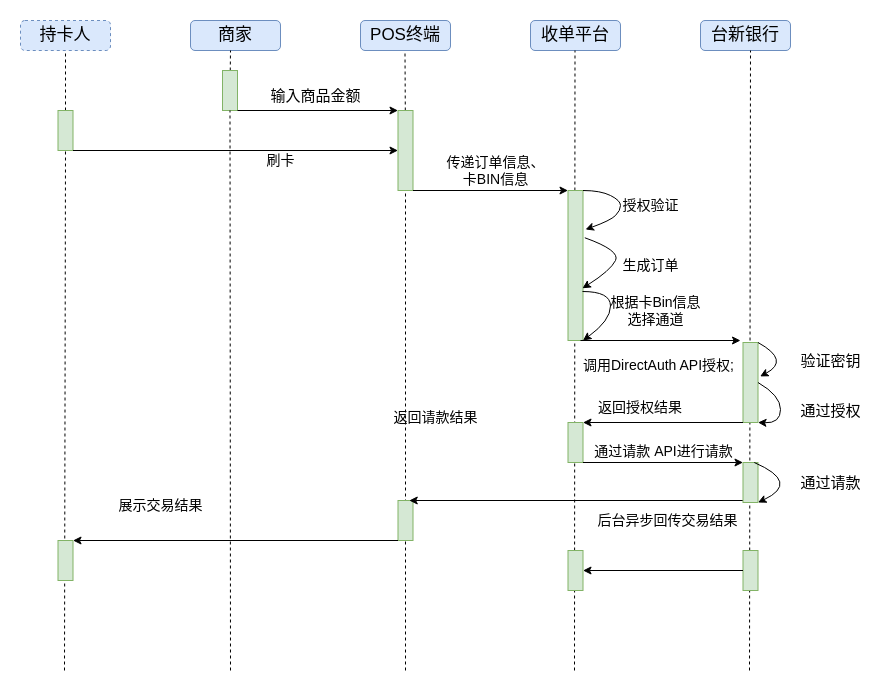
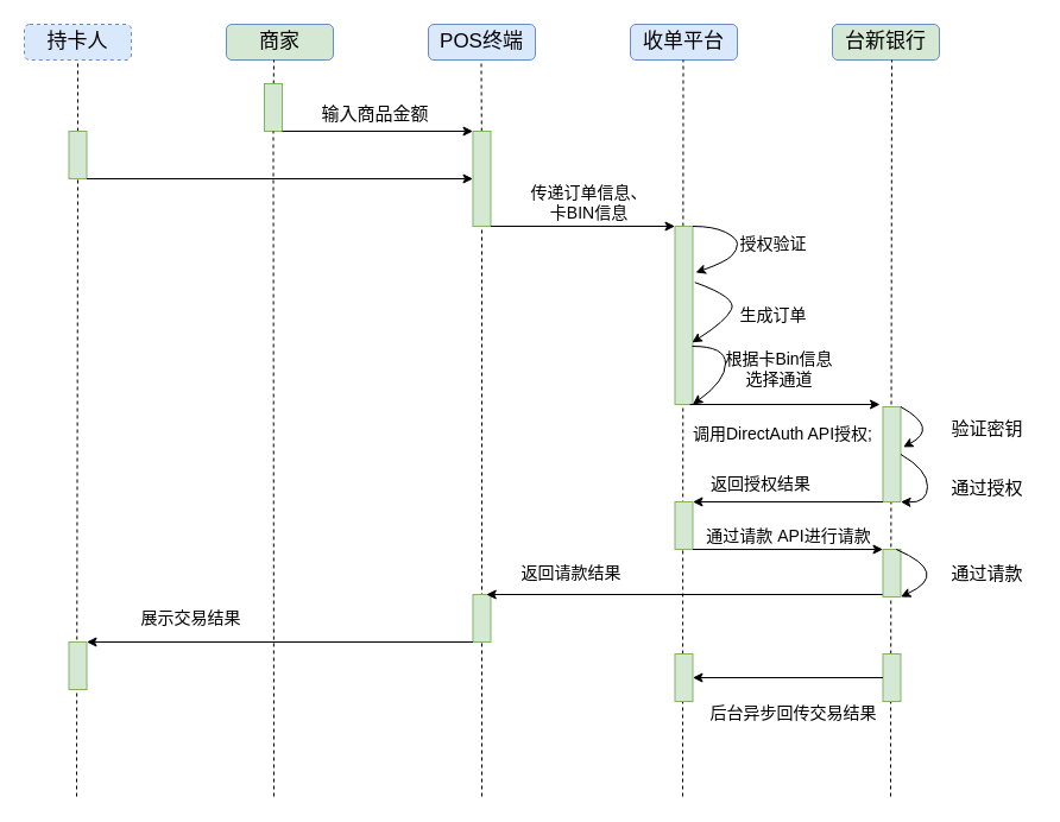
  <mxCell id="0" />
  <mxCell id="1" parent="0" />
  <mxCell id="2" value="持卡人" style="rounded=1;whiteSpace=wrap;html=1;fillColor=#dae8fc;strokeColor=#6c8ebf;fontSize=17;dashed=1;" parent="1" vertex="1"><mxGeometry x="20" y="20" width="90" height="30" as="geometry" /></mxCell>
- <mxCell id="3" value="商家" style="rounded=1;whiteSpace=wrap;html=1;fillColor=#dae8fc;strokeColor=#6c8ebf;fontSize=17;" parent="1" vertex="1"><mxGeometry x="190" y="20" width="90" height="30" as="geometry" /></mxCell>
+ <mxCell id="3" value="商家" style="rounded=1;whiteSpace=wrap;html=1;fillColor=#d5e8d4;strokeColor=#6c8ebf;fontSize=17;" parent="1" vertex="1"><mxGeometry x="190" y="20" width="90" height="30" as="geometry" /></mxCell>
  <mxCell id="4" value="POS终端" style="rounded=1;whiteSpace=wrap;html=1;fillColor=#dae8fc;strokeColor=#6c8ebf;fontSize=17;" parent="1" vertex="1"><mxGeometry x="360" y="20" width="90" height="30" as="geometry" /></mxCell>
  <mxCell id="5" value="收单平台" style="rounded=1;whiteSpace=wrap;html=1;fillColor=#dae8fc;strokeColor=#6c8ebf;fontSize=17;" parent="1" vertex="1"><mxGeometry x="530" y="20" width="90" height="30" as="geometry" /></mxCell>
- <mxCell id="6" value="台新银行" style="rounded=1;whiteSpace=wrap;html=1;fillColor=#dae8fc;strokeColor=#6c8ebf;fontSize=17;" parent="1" vertex="1"><mxGeometry x="700" y="20" width="90" height="30" as="geometry" /></mxCell>
+ <mxCell id="6" value="台新银行" style="rounded=1;whiteSpace=wrap;html=1;fillColor=#d5e8d4;strokeColor=#6c8ebf;fontSize=17;" parent="1" vertex="1"><mxGeometry x="700" y="20" width="90" height="30" as="geometry" /></mxCell>
  <mxCell id="7" value="" style="endArrow=none;dashed=1;html=1;fontSize=17;entryX=0.5;entryY=1;entryDx=0;entryDy=0;" parent="1" source="14" target="2" edge="1"><mxGeometry width="50" height="50" relative="1" as="geometry"><mxPoint x="65" y="550" as="sourcePoint" /><mxPoint x="90" y="90" as="targetPoint" /></mxGeometry></mxCell>
  <mxCell id="8" value="" style="endArrow=none;dashed=1;html=1;fontSize=17;entryX=0.5;entryY=1;entryDx=0;entryDy=0;" parent="1" source="12" edge="1"><mxGeometry width="50" height="50" relative="1" as="geometry"><mxPoint x="230" y="550" as="sourcePoint" /><mxPoint x="230" y="50" as="targetPoint" /></mxGeometry></mxCell>
  <mxCell id="9" value="" style="endArrow=none;dashed=1;html=1;fontSize=17;entryX=0.5;entryY=1;entryDx=0;entryDy=0;" parent="1" source="16" edge="1"><mxGeometry width="50" height="50" relative="1" as="geometry"><mxPoint x="404.5" y="550" as="sourcePoint" /><mxPoint x="404.5" y="50" as="targetPoint" /></mxGeometry></mxCell>
  <mxCell id="10" value="" style="endArrow=none;dashed=1;html=1;fontSize=17;entryX=0.5;entryY=1;entryDx=0;entryDy=0;" parent="1" edge="1"><mxGeometry width="50" height="50" relative="1" as="geometry"><mxPoint x="574" y="670" as="sourcePoint" /><mxPoint x="574.5" y="50" as="targetPoint" /></mxGeometry></mxCell>
  <mxCell id="11" value="" style="endArrow=none;dashed=1;html=1;fontSize=17;entryX=0.5;entryY=1;entryDx=0;entryDy=0;" parent="1" edge="1"><mxGeometry width="50" height="50" relative="1" as="geometry"><mxPoint x="749" y="670" as="sourcePoint" /><mxPoint x="750" y="50" as="targetPoint" /></mxGeometry></mxCell>
  <mxCell id="12" value="" style="rounded=0;whiteSpace=wrap;html=1;fontSize=17;fillColor=#d5e8d4;strokeColor=#82b366;" parent="1" vertex="1"><mxGeometry x="222" y="70" width="15" height="40" as="geometry" /></mxCell>
  <mxCell id="13" value="" style="endArrow=none;dashed=1;html=1;fontSize=17;entryX=0.5;entryY=1;entryDx=0;entryDy=0;" parent="1" target="12" edge="1"><mxGeometry width="50" height="50" relative="1" as="geometry"><mxPoint x="230" y="670" as="sourcePoint" /><mxPoint x="230" y="50" as="targetPoint" /></mxGeometry></mxCell>
  <mxCell id="14" value="" style="rounded=0;whiteSpace=wrap;html=1;fontSize=17;fillColor=#d5e8d4;strokeColor=#82b366;" parent="1" vertex="1"><mxGeometry x="57.5" y="110" width="15" height="40" as="geometry" /></mxCell>
  <mxCell id="15" value="" style="endArrow=none;dashed=1;html=1;fontSize=17;entryX=0.5;entryY=1;entryDx=0;entryDy=0;" parent="1" target="14" edge="1"><mxGeometry width="50" height="50" relative="1" as="geometry"><mxPoint x="64" y="670" as="sourcePoint" /><mxPoint x="65" y="50" as="targetPoint" /></mxGeometry></mxCell>
  <mxCell id="16" value="" style="rounded=0;whiteSpace=wrap;html=1;fontSize=17;fillColor=#d5e8d4;strokeColor=#82b366;" parent="1" vertex="1"><mxGeometry x="397.5" y="110" width="15" height="80" as="geometry" /></mxCell>
  <mxCell id="17" value="" style="endArrow=none;dashed=1;html=1;fontSize=17;entryX=0.5;entryY=1;entryDx=0;entryDy=0;" parent="1" target="16" edge="1"><mxGeometry width="50" height="50" relative="1" as="geometry"><mxPoint x="405" y="670" as="sourcePoint" /><mxPoint x="404.5" y="50" as="targetPoint" /></mxGeometry></mxCell>
- <mxCell id="18" value="刷卡" style="text;html=1;align=center;verticalAlign=middle;resizable=0;points=[];autosize=1;fontSize=14;" parent="1" vertex="1"><mxGeometry x="260" y="150" width="40" height="20" as="geometry" /></mxCell>
  <mxCell id="19" value="" style="rounded=0;whiteSpace=wrap;html=1;fontSize=17;fillColor=#d5e8d4;strokeColor=#82b366;" parent="1" vertex="1"><mxGeometry x="567.5" y="190" width="15" height="150" as="geometry" /></mxCell>
  <mxCell id="20" value="" style="endArrow=classic;html=1;fontSize=15;exitX=1;exitY=1;exitDx=0;exitDy=0;entryX=0;entryY=0;entryDx=0;entryDy=0;" parent="1" source="16" target="19" edge="1"><mxGeometry width="50" height="50" relative="1" as="geometry"><mxPoint x="430" y="250" as="sourcePoint" /><mxPoint x="480" y="200" as="targetPoint" /></mxGeometry></mxCell>
  <mxCell id="21" value="&lt;div style=&quot;font-size: 14px&quot;&gt;传递订单信息、&lt;/div&gt;&lt;div style=&quot;font-size: 14px&quot;&gt;卡BIN信息&lt;/div&gt;" style="text;html=1;align=center;verticalAlign=middle;resizable=0;points=[];autosize=1;fontSize=14;" parent="1" vertex="1"><mxGeometry x="440" y="150" width="110" height="40" as="geometry" /></mxCell>
  <mxCell id="22" value="" style="curved=1;endArrow=classic;html=1;fontSize=15;exitX=1;exitY=0;exitDx=0;exitDy=0;" parent="1" source="19" edge="1"><mxGeometry width="50" height="50" relative="1" as="geometry"><mxPoint x="540" y="310" as="sourcePoint" /><mxPoint x="585" y="229" as="targetPoint" /><Array as="points"><mxPoint x="600" y="190" /><mxPoint x="620" y="200" /><mxPoint x="620" y="210" /><mxPoint x="610" y="220" /></Array></mxGeometry></mxCell>
  <mxCell id="23" value="授权验证" style="text;html=1;align=center;verticalAlign=middle;resizable=0;points=[];autosize=1;fontSize=14;" parent="1" vertex="1"><mxGeometry x="615" y="195" width="70" height="20" as="geometry" /></mxCell>
  <mxCell id="24" value="" style="curved=1;endArrow=classic;html=1;fontSize=15;exitX=1.12;exitY=0.315;exitDx=0;exitDy=0;entryX=0.963;entryY=0.652;entryDx=0;entryDy=0;entryPerimeter=0;exitPerimeter=0;" parent="1" source="19" target="19" edge="1"><mxGeometry width="50" height="50" relative="1" as="geometry"><mxPoint x="582.5" y="190" as="sourcePoint" /><mxPoint x="585.005" y="228.97" as="targetPoint" /><Array as="points"><mxPoint x="620" y="250" /><mxPoint x="610" y="270" /></Array></mxGeometry></mxCell>
  <mxCell id="25" value="生成订单" style="text;html=1;align=center;verticalAlign=middle;resizable=0;points=[];autosize=1;fontSize=14;" parent="1" vertex="1"><mxGeometry x="615" y="255" width="70" height="20" as="geometry" /></mxCell>
  <mxCell id="26" value="" style="rounded=0;whiteSpace=wrap;html=1;fontSize=17;fillColor=#d5e8d4;strokeColor=#82b366;" parent="1" vertex="1"><mxGeometry x="742.5" y="342" width="15" height="80" as="geometry" /></mxCell>
  <mxCell id="27" value="" style="endArrow=classic;html=1;fontSize=15;" parent="1" edge="1"><mxGeometry width="50" height="50" relative="1" as="geometry"><mxPoint x="580" y="340" as="sourcePoint" /><mxPoint x="740" y="340" as="targetPoint" /></mxGeometry></mxCell>
  <mxCell id="28" value="&lt;div&gt;&lt;br&gt;&lt;/div&gt;&lt;div&gt;通过请款 API进行请款&lt;br&gt;&lt;/div&gt;" style="text;html=1;align=center;verticalAlign=middle;resizable=0;points=[];autosize=1;fontSize=14;" parent="1" vertex="1"><mxGeometry x="582.5" y="422" width="160" height="40" as="geometry" /></mxCell>
  <mxCell id="29" value="" style="curved=1;endArrow=classic;html=1;fontSize=15;exitX=1;exitY=0;exitDx=0;exitDy=0;entryX=1.139;entryY=0.424;entryDx=0;entryDy=0;entryPerimeter=0;" parent="1" source="26" target="26" edge="1"><mxGeometry width="50" height="50" relative="1" as="geometry"><mxPoint x="582.5" y="295" as="sourcePoint" /><mxPoint x="582.5" y="340" as="targetPoint" /><Array as="points"><mxPoint x="790" y="360" /></Array></mxGeometry></mxCell>
  <mxCell id="30" value="验证密钥" style="text;html=1;align=center;verticalAlign=middle;resizable=0;points=[];autosize=1;fontSize=15;" parent="1" vertex="1"><mxGeometry x="790" y="350" width="80" height="20" as="geometry" /></mxCell>
  <mxCell id="31" value="" style="rounded=0;whiteSpace=wrap;html=1;fontSize=17;fillColor=#d5e8d4;strokeColor=#82b366;" parent="1" vertex="1"><mxGeometry x="397.5" y="500" width="15" height="40" as="geometry" /></mxCell>
  <mxCell id="32" value="" style="endArrow=classic;html=1;fontSize=15;exitX=0;exitY=1;exitDx=0;exitDy=0;entryX=0.75;entryY=0;entryDx=0;entryDy=0;" parent="1" target="31" edge="1"><mxGeometry width="50" height="50" relative="1" as="geometry"><mxPoint x="742.5" y="500" as="sourcePoint" /><mxPoint x="510" y="580" as="targetPoint" /></mxGeometry></mxCell>
  <mxCell id="33" value="" style="rounded=0;whiteSpace=wrap;html=1;fontSize=17;fillColor=#d5e8d4;strokeColor=#82b366;" parent="1" vertex="1"><mxGeometry x="57.5" y="540" width="15" height="40" as="geometry" /></mxCell>
  <mxCell id="34" value="" style="endArrow=classic;html=1;fontSize=14;exitX=0;exitY=1;exitDx=0;exitDy=0;entryX=1;entryY=0;entryDx=0;entryDy=0;" parent="1" source="31" target="33" edge="1"><mxGeometry width="50" height="50" relative="1" as="geometry"><mxPoint x="280" y="590" as="sourcePoint" /><mxPoint x="330" y="540" as="targetPoint" /></mxGeometry></mxCell>
- <mxCell id="35" value="展示交易结果" style="text;html=1;align=center;verticalAlign=middle;resizable=0;points=[];autosize=1;fontSize=14;" parent="1" vertex="1"><mxGeometry x="110" y="495" width="100" height="20" as="geometry" /></mxCell>
+ <mxCell id="35" value="展示交易结果" style="text;html=1;align=center;verticalAlign=middle;resizable=0;points=[];autosize=1;fontSize=14;" parent="1" vertex="1"><mxGeometry x="110" y="510" width="100" height="20" as="geometry" /></mxCell>
  <mxCell id="36" value="" style="endArrow=classic;html=1;fontSize=14;exitX=1;exitY=1;exitDx=0;exitDy=0;entryX=0;entryY=0;entryDx=0;entryDy=0;" parent="1" source="12" target="16" edge="1"><mxGeometry width="50" height="50" relative="1" as="geometry"><mxPoint x="120" y="230" as="sourcePoint" /><mxPoint x="170" y="180" as="targetPoint" /></mxGeometry></mxCell>
  <mxCell id="37" value="" style="endArrow=classic;html=1;fontSize=14;exitX=1;exitY=1;exitDx=0;exitDy=0;entryX=0;entryY=0.5;entryDx=0;entryDy=0;" parent="1" source="14" target="16" edge="1"><mxGeometry width="50" height="50" relative="1" as="geometry"><mxPoint x="180" y="220" as="sourcePoint" /><mxPoint x="230" y="170" as="targetPoint" /></mxGeometry></mxCell>
  <mxCell id="38" value="输入商品金额" style="text;html=1;align=center;verticalAlign=middle;resizable=0;points=[];autosize=1;fontSize=15;" parent="1" vertex="1"><mxGeometry x="260" y="85" width="110" height="20" as="geometry" /></mxCell>
  <mxCell id="39" value="" style="curved=1;endArrow=classic;html=1;fontSize=15;exitX=1;exitY=0.5;exitDx=0;exitDy=0;entryX=1;entryY=1;entryDx=0;entryDy=0;" parent="1" source="26" target="26" edge="1"><mxGeometry width="50" height="50" relative="1" as="geometry"><mxPoint x="757.5" y="340" as="sourcePoint" /><mxPoint x="759.585" y="386.64" as="targetPoint" /><Array as="points"><mxPoint x="780" y="395" /><mxPoint x="780" y="423" /></Array></mxGeometry></mxCell>
  <mxCell id="40" value="通过授权" style="text;html=1;align=center;verticalAlign=middle;resizable=0;points=[];autosize=1;fontSize=15;" parent="1" vertex="1"><mxGeometry x="790" y="400" width="80" height="20" as="geometry" /></mxCell>
  <mxCell id="41" value="" style="rounded=0;whiteSpace=wrap;html=1;fontSize=17;fillColor=#d5e8d4;strokeColor=#82b366;" parent="1" vertex="1"><mxGeometry x="742.5" y="550" width="15" height="40" as="geometry" /></mxCell>
  <mxCell id="42" value="" style="rounded=0;whiteSpace=wrap;html=1;fontSize=17;fillColor=#d5e8d4;strokeColor=#82b366;" parent="1" vertex="1"><mxGeometry x="567.5" y="550" width="15" height="40" as="geometry" /></mxCell>
- <mxCell id="43" value="后台异步回传交易结果" style="text;html=1;align=center;verticalAlign=middle;resizable=0;points=[];autosize=1;fontSize=14;" parent="1" vertex="1"><mxGeometry x="587" y="510" width="160" height="20" as="geometry" /></mxCell>
+ <mxCell id="43" value="后台异步回传交易结果" style="text;html=1;align=center;verticalAlign=middle;resizable=0;points=[];autosize=1;fontSize=14;" parent="1" vertex="1"><mxGeometry x="587" y="590" width="160" height="20" as="geometry" /></mxCell>
  <mxCell id="44" value="&lt;div&gt;根据卡Bin信息&lt;/div&gt;&lt;div&gt;选择通道&lt;/div&gt;" style="text;html=1;align=center;verticalAlign=middle;resizable=0;points=[];autosize=1;fontSize=14;" parent="1" vertex="1"><mxGeometry x="600" y="290" width="110" height="40" as="geometry" /></mxCell>
  <mxCell id="45" value="" style="curved=1;endArrow=classic;html=1;fontSize=15;entryX=1;entryY=1;entryDx=0;entryDy=0;" parent="1" target="19" edge="1"><mxGeometry width="50" height="50" relative="1" as="geometry"><mxPoint x="582" y="291" as="sourcePoint" /><mxPoint x="581.945" y="287.8" as="targetPoint" /><Array as="points"><mxPoint x="610" y="291" /><mxPoint x="610" y="320" /></Array></mxGeometry></mxCell>
  <mxCell id="46" value="通过请款" style="text;html=1;align=center;verticalAlign=middle;resizable=0;points=[];autosize=1;fontSize=15;" parent="1" vertex="1"><mxGeometry x="790" y="472" width="80" height="20" as="geometry" /></mxCell>
  <mxCell id="47" value="" style="rounded=0;whiteSpace=wrap;html=1;fontSize=17;fillColor=#d5e8d4;strokeColor=#82b366;" vertex="1" parent="1"><mxGeometry x="567.5" y="422" width="15" height="40" as="geometry" /></mxCell>
  <mxCell id="48" value="&lt;font style=&quot;font-size: 14px&quot;&gt;调用DirectAuth API授权;&lt;/font&gt;" style="text;whiteSpace=wrap;html=1;" vertex="1" parent="1"><mxGeometry x="580.5" y="350" width="162" height="30" as="geometry" /></mxCell>
  <mxCell id="49" value="" style="endArrow=classic;html=1;exitX=0;exitY=1;exitDx=0;exitDy=0;entryX=1;entryY=0;entryDx=0;entryDy=0;" edge="1" parent="1" source="26" target="47"><mxGeometry width="50" height="50" relative="1" as="geometry"><mxPoint x="560" y="480" as="sourcePoint" /><mxPoint x="600" y="430" as="targetPoint" /></mxGeometry></mxCell>
  <mxCell id="50" value="&lt;font style=&quot;font-size: 14px&quot;&gt;返回授权结果&lt;/font&gt;" style="text;whiteSpace=wrap;html=1;" vertex="1" parent="1"><mxGeometry x="595.5" y="392" width="162" height="30" as="geometry" /></mxCell>
  <mxCell id="51" value="" style="rounded=0;whiteSpace=wrap;html=1;fontSize=17;fillColor=#d5e8d4;strokeColor=#82b366;" vertex="1" parent="1"><mxGeometry x="742.5" y="462" width="15" height="40" as="geometry" /></mxCell>
  <mxCell id="52" value="" style="endArrow=classic;html=1;entryX=0;entryY=0;entryDx=0;entryDy=0;exitX=1;exitY=1;exitDx=0;exitDy=0;" edge="1" parent="1" source="47" target="51"><mxGeometry width="50" height="50" relative="1" as="geometry"><mxPoint x="579" y="462" as="sourcePoint" /><mxPoint x="450" y="630" as="targetPoint" /></mxGeometry></mxCell>
  <mxCell id="53" value="" style="curved=1;endArrow=classic;html=1;fontSize=15;exitX=0.75;exitY=0;exitDx=0;exitDy=0;entryX=1;entryY=1;entryDx=0;entryDy=0;" edge="1" parent="1" source="51" target="51"><mxGeometry width="50" height="50" relative="1" as="geometry"><mxPoint x="757.5" y="382" as="sourcePoint" /><mxPoint x="757.5" y="422" as="targetPoint" /><Array as="points"><mxPoint x="800" y="482" /></Array></mxGeometry></mxCell>
- <mxCell id="54" value="返回请款结果" style="text;html=1;align=center;verticalAlign=middle;resizable=0;points=[];autosize=1;fontSize=14;" vertex="1" parent="1"><mxGeometry x="385" y="407" width="100" height="20" as="geometry" /></mxCell>
+ <mxCell id="54" value="返回请款结果" style="text;html=1;align=center;verticalAlign=middle;resizable=0;points=[];autosize=1;fontSize=14;" vertex="1" parent="1"><mxGeometry x="430" y="472" width="100" height="20" as="geometry" /></mxCell>
  <mxCell id="55" value="" style="endArrow=classic;html=1;exitX=0;exitY=0.5;exitDx=0;exitDy=0;entryX=1;entryY=0.5;entryDx=0;entryDy=0;" edge="1" parent="1" source="41" target="42"><mxGeometry width="50" height="50" relative="1" as="geometry"><mxPoint x="600" y="600" as="sourcePoint" /><mxPoint x="650" y="550" as="targetPoint" /></mxGeometry></mxCell>
